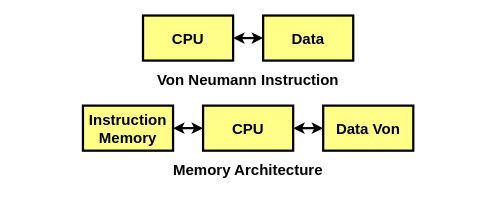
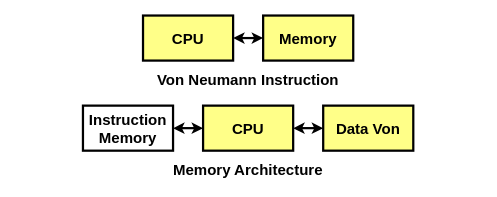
  <mxCell id="0" />
  <mxCell id="1" parent="0" />
  <mxCell id="2" value="" style="rounded=0;whiteSpace=wrap;html=1;strokeColor=none;" vertex="1" parent="1"><mxGeometry x="20" y="60" width="620" height="60" as="geometry" /></mxCell>
  <mxCell id="3" value="Von Neumann Instruction" style="text;html=1;strokeColor=none;fillColor=none;align=center;verticalAlign=middle;whiteSpace=wrap;rounded=0;fontSize=20;fontStyle=1" parent="1" vertex="1"><mxGeometry x="185" y="90" width="290" height="30" as="geometry" /></mxCell>
  <mxCell id="4" value="" style="group" parent="1" vertex="1" connectable="0"><mxGeometry x="190" y="20" width="280" height="60" as="geometry" /></mxCell>
  <mxCell id="5" value="CPU" style="rounded=0;whiteSpace=wrap;html=1;strokeColor=#000000;strokeWidth=3;fillColor=#FFFF88;fontSize=20;fontStyle=1" parent="4" vertex="1"><mxGeometry width="120" height="60" as="geometry" /></mxCell>
- <mxCell id="6" value="Data" style="rounded=0;whiteSpace=wrap;html=1;fontSize=20;strokeColor=#000000;strokeWidth=3;fillColor=#FFFF88;fontStyle=1" parent="4" vertex="1"><mxGeometry x="160" width="120" height="60" as="geometry" /></mxCell>
+ <mxCell id="6" value="Memory" style="rounded=0;whiteSpace=wrap;html=1;fontSize=20;strokeColor=#000000;strokeWidth=3;fillColor=#FFFF88;fontStyle=1" parent="4" vertex="1"><mxGeometry x="160" width="120" height="60" as="geometry" /></mxCell>
  <mxCell id="7" value="" style="endArrow=classic;startArrow=classic;html=1;rounded=0;fontSize=20;strokeWidth=3;" parent="4" source="5" target="6" edge="1"><mxGeometry width="50" height="50" relative="1" as="geometry"><mxPoint x="110" y="170" as="sourcePoint" /><mxPoint x="160" y="120" as="targetPoint" /></mxGeometry></mxCell>
  <mxCell id="8" value="" style="group" parent="1" vertex="1" connectable="0"><mxGeometry x="110" y="140" width="440" height="100" as="geometry" /></mxCell>
  <mxCell id="9" value="Memory Architecture" style="text;html=1;strokeColor=none;fillColor=none;align=center;verticalAlign=middle;whiteSpace=wrap;rounded=0;fontSize=20;fontStyle=1" parent="8" vertex="1"><mxGeometry x="75" y="70" width="290" height="30" as="geometry" /></mxCell>
  <mxCell id="10" value="" style="group" parent="8" vertex="1" connectable="0"><mxGeometry width="440" height="60" as="geometry" /></mxCell>
  <mxCell id="11" value="CPU" style="rounded=0;whiteSpace=wrap;html=1;strokeColor=#000000;strokeWidth=3;fillColor=#FFFF88;fontSize=20;fontStyle=1" parent="10" vertex="1"><mxGeometry x="160" width="120" height="60" as="geometry" /></mxCell>
  <mxCell id="12" value="Data Von" style="rounded=0;whiteSpace=wrap;html=1;fontSize=20;strokeColor=#000000;strokeWidth=3;fillColor=#FFFF88;fontStyle=1" parent="10" vertex="1"><mxGeometry x="320" width="120" height="60" as="geometry" /></mxCell>
  <mxCell id="13" value="" style="endArrow=classic;startArrow=classic;html=1;rounded=0;fontSize=20;strokeWidth=3;" parent="10" source="11" target="12" edge="1"><mxGeometry width="50" height="50" relative="1" as="geometry"><mxPoint x="270" y="170" as="sourcePoint" /><mxPoint x="320" y="120" as="targetPoint" /></mxGeometry></mxCell>
- <mxCell id="14" value="Instruction Memory" style="rounded=0;whiteSpace=wrap;html=1;fontSize=20;strokeColor=#000000;strokeWidth=3;fillColor=#FFFF88;fontStyle=1" parent="10" vertex="1"><mxGeometry width="120" height="60" as="geometry" /></mxCell>
+ <mxCell id="14" value="Instruction Memory" style="rounded=0;whiteSpace=wrap;html=1;fontSize=20;strokeColor=#000000;strokeWidth=3;fillColor=#ffffff;fontStyle=1;" parent="10" vertex="1"><mxGeometry width="120" height="60" as="geometry" /></mxCell>
  <mxCell id="15" value="" style="endArrow=classic;startArrow=classic;html=1;rounded=0;fontSize=20;strokeWidth=3;" parent="10" source="14" target="11" edge="1"><mxGeometry width="50" height="50" relative="1" as="geometry"><mxPoint x="90" y="130" as="sourcePoint" /><mxPoint x="140" y="80" as="targetPoint" /></mxGeometry></mxCell>
